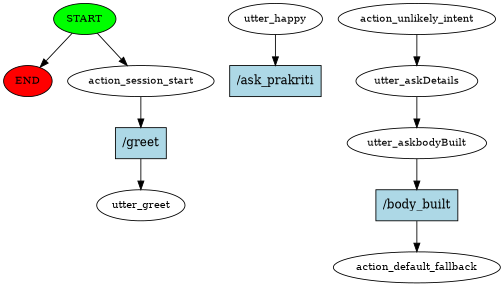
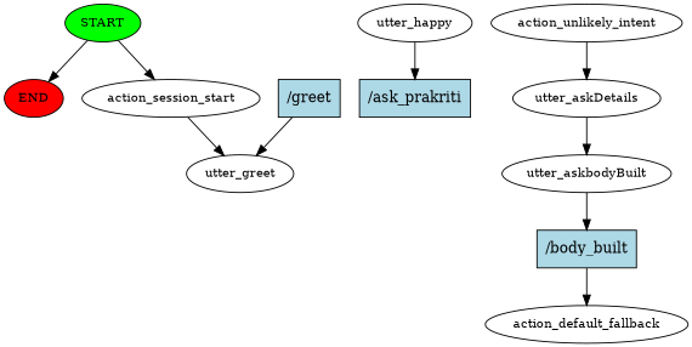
  digraph {
    node [fontsize=12]
    n1 [fillcolor=green label=START style=filled]
    n2 [fillcolor=red label=END style=filled]
    n3 [label=action_session_start]
    n4 [fillcolor=lightblue label="/greet" shape=rect style=filled fontsize=""]
    n5 [label=utter_greet]
    n6 [label=utter_happy]
    n7 [fillcolor=lightblue label="/ask_prakriti" shape=rect style=filled fontsize=""]
    n8 [label=action_unlikely_intent]
    n9 [label=utter_askDetails]
    n10 [label=utter_askbodyBuilt]
    n11 [fillcolor=lightblue label="/body_built" shape=rect style=filled fontsize=""]
    n12 [label=action_default_fallback]
    n1 -> n2
    n1 -> n3
-   n3 -> n4
+   n3 -> n5
    n4 -> n5
    n6 -> n7
    n8 -> n9
    n9 -> n10
    n10 -> n11
    n11 -> n12
  }
